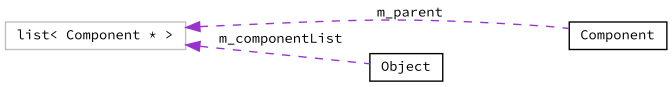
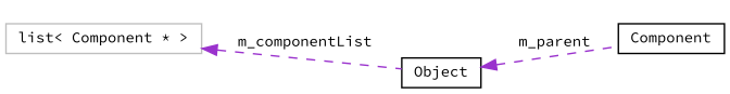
  digraph {
    fontname="Source Code Pro"
    rankdir=LR
    node [color=black fillcolor=white fontname="Source Code Pro" fontsize=10 shape=record style=filled]
    edge [color=darkorchid3 dir=back fontname="Source Code Pro" fontsize=10 labelfontname=Helvetica labelfontsize=10 style=dashed]
    n1 [height=0.2 label=Component width=0.4]
    n2 [height=0.2 label=Object width=0.4]
    n3 [color=grey75 height=0.2 label="list\< Component * \>" width=0.4]
-   n3 -> n1 [label=" m_parent"]
+   n2 -> n1 [label=" m_parent"]
    n3 -> n2 [label=" m_componentList"]
  }
